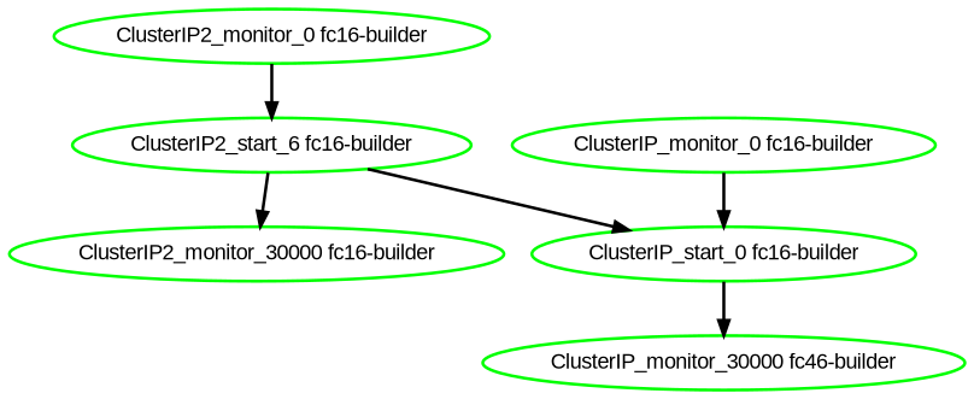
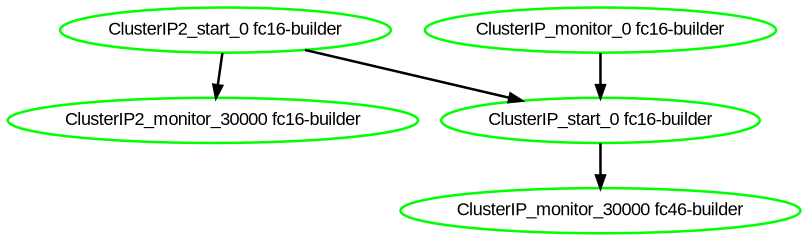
  digraph {
    fontname="Liberation Sans"
    node [color=green fontcolor=black fontname="Liberation Sans" style=bold]
    edge [fontname="Liberation Sans" style=bold]
-   "ClusterIP2_monitor_0 fc16-builder"
-   "ClusterIP2_start_0 fc16-builder" [label="ClusterIP2_start_6 fc16-builder"]
+   "ClusterIP2_start_0 fc16-builder"
    "ClusterIP2_monitor_30000 fc16-builder"
    "ClusterIP_start_0 fc16-builder"
    "ClusterIP_monitor_0 fc16-builder"
    n6 [label="ClusterIP_monitor_30000 fc46-builder"]
-   "ClusterIP2_monitor_0 fc16-builder" -> "ClusterIP2_start_0 fc16-builder"
    "ClusterIP2_start_0 fc16-builder" -> "ClusterIP2_monitor_30000 fc16-builder"
    "ClusterIP2_start_0 fc16-builder" -> "ClusterIP_start_0 fc16-builder"
    "ClusterIP_start_0 fc16-builder" -> n6
    "ClusterIP_monitor_0 fc16-builder" -> "ClusterIP_start_0 fc16-builder"
  }
